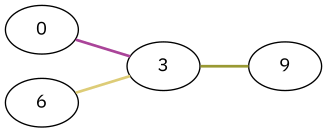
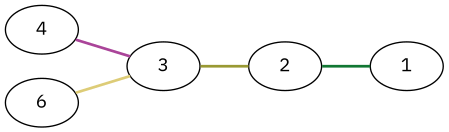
  graph {
    fontname="IBM Plex Sans"
    rankdir=LR
    node [fontname="IBM Plex Sans"]
    edge [fontname="IBM Plex Sans" style=bold]
-   2 [label=9]
+   2
+   1
    3
-   4 [label=0]
+   4
    n5 [label=6]
+   2 -- 1 [color="#117733"]
    3 -- 2 [color="#999933"]
    4 -- 3 [color="#AA4499"]
    n5 -- 3 [color="#DDCC77"]
  }
